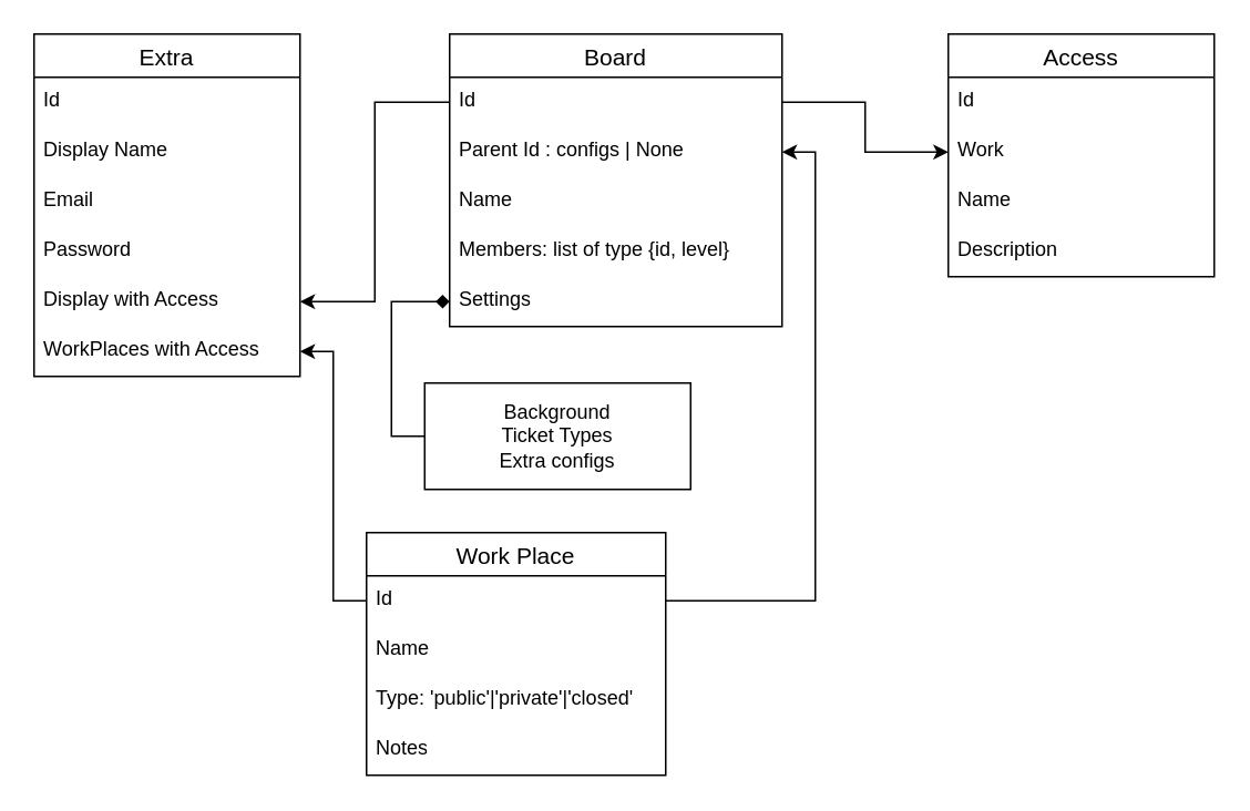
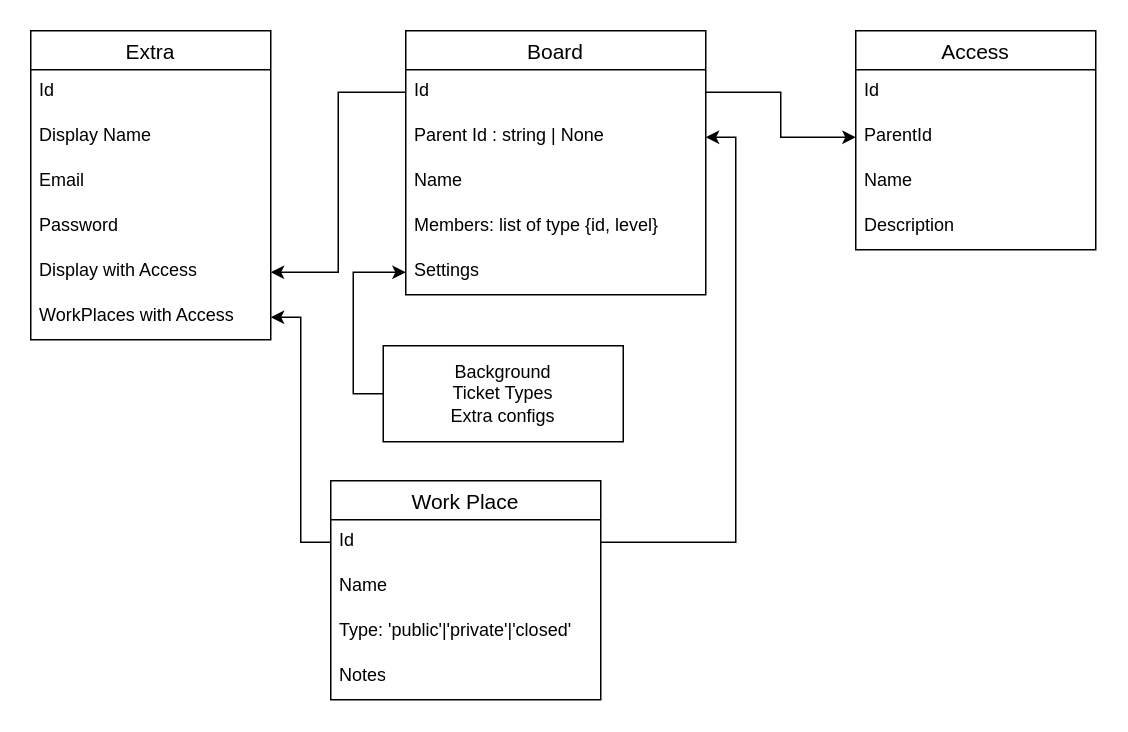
  <mxCell id="0" />
  <mxCell id="1" parent="0" />
  <mxCell id="2" value="Extra" style="swimlane;fontStyle=0;childLayout=stackLayout;horizontal=1;startSize=26;horizontalStack=0;resizeParent=1;resizeParentMax=0;resizeLast=0;collapsible=1;marginBottom=0;align=center;fontSize=14;" parent="1" vertex="1"><mxGeometry x="20" y="20" width="160" height="206" as="geometry" /></mxCell>
  <mxCell id="3" value="Id" style="text;strokeColor=none;fillColor=none;spacingLeft=4;spacingRight=4;overflow=hidden;rotatable=0;points=[[0,0.5],[1,0.5]];portConstraint=eastwest;fontSize=12;whiteSpace=wrap;html=1;" parent="2" vertex="1"><mxGeometry y="26" width="160" height="30" as="geometry" /></mxCell>
  <mxCell id="4" value="Display Name" style="text;strokeColor=none;fillColor=none;spacingLeft=4;spacingRight=4;overflow=hidden;rotatable=0;points=[[0,0.5],[1,0.5]];portConstraint=eastwest;fontSize=12;whiteSpace=wrap;html=1;" parent="2" vertex="1"><mxGeometry y="56" width="160" height="30" as="geometry" /></mxCell>
  <mxCell id="5" value="Email" style="text;strokeColor=none;fillColor=none;spacingLeft=4;spacingRight=4;overflow=hidden;rotatable=0;points=[[0,0.5],[1,0.5]];portConstraint=eastwest;fontSize=12;whiteSpace=wrap;html=1;" parent="2" vertex="1"><mxGeometry y="86" width="160" height="30" as="geometry" /></mxCell>
  <mxCell id="6" value="Password" style="text;strokeColor=none;fillColor=none;spacingLeft=4;spacingRight=4;overflow=hidden;rotatable=0;points=[[0,0.5],[1,0.5]];portConstraint=eastwest;fontSize=12;whiteSpace=wrap;html=1;" parent="2" vertex="1"><mxGeometry y="116" width="160" height="30" as="geometry" /></mxCell>
  <mxCell id="7" value="Display with Access" style="text;strokeColor=none;fillColor=none;spacingLeft=4;spacingRight=4;overflow=hidden;rotatable=0;points=[[0,0.5],[1,0.5]];portConstraint=eastwest;fontSize=12;whiteSpace=wrap;html=1;" parent="2" vertex="1"><mxGeometry y="146" width="160" height="30" as="geometry" /></mxCell>
  <mxCell id="8" value="WorkPlaces with Access" style="text;strokeColor=none;fillColor=none;spacingLeft=4;spacingRight=4;overflow=hidden;rotatable=0;points=[[0,0.5],[1,0.5]];portConstraint=eastwest;fontSize=12;whiteSpace=wrap;html=1;" parent="2" vertex="1"><mxGeometry y="176" width="160" height="30" as="geometry" /></mxCell>
  <mxCell id="9" value="Work Place" style="swimlane;fontStyle=0;childLayout=stackLayout;horizontal=1;startSize=26;horizontalStack=0;resizeParent=1;resizeParentMax=0;resizeLast=0;collapsible=1;marginBottom=0;align=center;fontSize=14;" parent="1" vertex="1"><mxGeometry x="220" y="320" width="180" height="146" as="geometry" /></mxCell>
  <mxCell id="10" value="Id" style="text;strokeColor=none;fillColor=none;spacingLeft=4;spacingRight=4;overflow=hidden;rotatable=0;points=[[0,0.5],[1,0.5]];portConstraint=eastwest;fontSize=12;whiteSpace=wrap;html=1;" parent="9" vertex="1"><mxGeometry y="26" width="180" height="30" as="geometry" /></mxCell>
  <mxCell id="11" value="Name" style="text;strokeColor=none;fillColor=none;spacingLeft=4;spacingRight=4;overflow=hidden;rotatable=0;points=[[0,0.5],[1,0.5]];portConstraint=eastwest;fontSize=12;whiteSpace=wrap;html=1;" parent="9" vertex="1"><mxGeometry y="56" width="180" height="30" as="geometry" /></mxCell>
  <mxCell id="12" value="Type: 'public'|'private'|'closed'" style="text;strokeColor=none;fillColor=none;spacingLeft=4;spacingRight=4;overflow=hidden;rotatable=0;points=[[0,0.5],[1,0.5]];portConstraint=eastwest;fontSize=12;whiteSpace=wrap;html=1;" vertex="1" parent="9"><mxGeometry y="86" width="180" height="30" as="geometry" /></mxCell>
  <mxCell id="13" value="Notes" style="text;strokeColor=none;fillColor=none;spacingLeft=4;spacingRight=4;overflow=hidden;rotatable=0;points=[[0,0.5],[1,0.5]];portConstraint=eastwest;fontSize=12;whiteSpace=wrap;html=1;" vertex="1" parent="9"><mxGeometry y="116" width="180" height="30" as="geometry" /></mxCell>
  <mxCell id="14" value="Board" style="swimlane;fontStyle=0;childLayout=stackLayout;horizontal=1;startSize=26;horizontalStack=0;resizeParent=1;resizeParentMax=0;resizeLast=0;collapsible=1;marginBottom=0;align=center;fontSize=14;" parent="1" vertex="1"><mxGeometry x="270" y="20" width="200" height="176" as="geometry" /></mxCell>
  <mxCell id="15" value="Id" style="text;strokeColor=none;fillColor=none;spacingLeft=4;spacingRight=4;overflow=hidden;rotatable=0;points=[[0,0.5],[1,0.5]];portConstraint=eastwest;fontSize=12;whiteSpace=wrap;html=1;" parent="14" vertex="1"><mxGeometry y="26" width="200" height="30" as="geometry" /></mxCell>
- <mxCell id="16" value="Parent Id : configs | None" style="text;strokeColor=none;fillColor=none;spacingLeft=4;spacingRight=4;overflow=hidden;rotatable=0;points=[[0,0.5],[1,0.5]];portConstraint=eastwest;fontSize=12;whiteSpace=wrap;html=1;" parent="14" vertex="1"><mxGeometry y="56" width="200" height="30" as="geometry" /></mxCell>
+ <mxCell id="16" value="Parent Id : string | None" style="text;strokeColor=none;fillColor=none;spacingLeft=4;spacingRight=4;overflow=hidden;rotatable=0;points=[[0,0.5],[1,0.5]];portConstraint=eastwest;fontSize=12;whiteSpace=wrap;html=1;" parent="14" vertex="1"><mxGeometry y="56" width="200" height="30" as="geometry" /></mxCell>
  <mxCell id="17" value="Name" style="text;strokeColor=none;fillColor=none;spacingLeft=4;spacingRight=4;overflow=hidden;rotatable=0;points=[[0,0.5],[1,0.5]];portConstraint=eastwest;fontSize=12;whiteSpace=wrap;html=1;" parent="14" vertex="1"><mxGeometry y="86" width="200" height="30" as="geometry" /></mxCell>
  <mxCell id="18" value="Members: list of type {id, level}" style="text;strokeColor=none;fillColor=none;spacingLeft=4;spacingRight=4;overflow=hidden;rotatable=0;points=[[0,0.5],[1,0.5]];portConstraint=eastwest;fontSize=12;whiteSpace=wrap;html=1;" parent="14" vertex="1"><mxGeometry y="116" width="200" height="30" as="geometry" /></mxCell>
  <mxCell id="19" value="Settings" style="text;strokeColor=none;fillColor=none;spacingLeft=4;spacingRight=4;overflow=hidden;rotatable=0;points=[[0,0.5],[1,0.5]];portConstraint=eastwest;fontSize=12;whiteSpace=wrap;html=1;" parent="14" vertex="1"><mxGeometry y="146" width="200" height="30" as="geometry" /></mxCell>
- <mxCell id="20" style="edgeStyle=orthogonalEdgeStyle;rounded=0;orthogonalLoop=1;jettySize=auto;html=1;exitX=0;exitY=0.5;exitDx=0;exitDy=0;entryX=0;entryY=0.5;entryDx=0;entryDy=0;endArrow=diamond;" parent="1" source="21" target="19" edge="1"><mxGeometry relative="1" as="geometry" /></mxCell>
+ <mxCell id="20" style="edgeStyle=orthogonalEdgeStyle;rounded=0;orthogonalLoop=1;jettySize=auto;html=1;exitX=0;exitY=0.5;exitDx=0;exitDy=0;entryX=0;entryY=0.5;entryDx=0;entryDy=0;" parent="1" source="21" target="19" edge="1"><mxGeometry relative="1" as="geometry" /></mxCell>
  <mxCell id="21" value="Background&lt;div&gt;Ticket Types&lt;/div&gt;&lt;div&gt;Extra configs&lt;/div&gt;" style="whiteSpace=wrap;html=1;align=center;" parent="1" vertex="1"><mxGeometry x="255" y="230" width="160" height="64" as="geometry" /></mxCell>
  <mxCell id="22" style="edgeStyle=orthogonalEdgeStyle;rounded=0;orthogonalLoop=1;jettySize=auto;html=1;exitX=0;exitY=0.5;exitDx=0;exitDy=0;entryX=1;entryY=0.5;entryDx=0;entryDy=0;" parent="1" source="10" target="8" edge="1"><mxGeometry relative="1" as="geometry" /></mxCell>
  <mxCell id="23" style="edgeStyle=orthogonalEdgeStyle;rounded=0;orthogonalLoop=1;jettySize=auto;html=1;exitX=0;exitY=0.5;exitDx=0;exitDy=0;entryX=1;entryY=0.5;entryDx=0;entryDy=0;" parent="1" source="15" target="7" edge="1"><mxGeometry relative="1" as="geometry" /></mxCell>
  <mxCell id="24" value="Access" style="swimlane;fontStyle=0;childLayout=stackLayout;horizontal=1;startSize=26;horizontalStack=0;resizeParent=1;resizeParentMax=0;resizeLast=0;collapsible=1;marginBottom=0;align=center;fontSize=14;" parent="1" vertex="1"><mxGeometry x="570" y="20" width="160" height="146" as="geometry" /></mxCell>
  <mxCell id="25" value="Id" style="text;strokeColor=none;fillColor=none;spacingLeft=4;spacingRight=4;overflow=hidden;rotatable=0;points=[[0,0.5],[1,0.5]];portConstraint=eastwest;fontSize=12;whiteSpace=wrap;html=1;" parent="24" vertex="1"><mxGeometry y="26" width="160" height="30" as="geometry" /></mxCell>
- <mxCell id="26" value="Work" style="text;strokeColor=none;fillColor=none;spacingLeft=4;spacingRight=4;overflow=hidden;rotatable=0;points=[[0,0.5],[1,0.5]];portConstraint=eastwest;fontSize=12;whiteSpace=wrap;html=1;" parent="24" vertex="1"><mxGeometry y="56" width="160" height="30" as="geometry" /></mxCell>
+ <mxCell id="26" value="ParentId" style="text;strokeColor=none;fillColor=none;spacingLeft=4;spacingRight=4;overflow=hidden;rotatable=0;points=[[0,0.5],[1,0.5]];portConstraint=eastwest;fontSize=12;whiteSpace=wrap;html=1;" parent="24" vertex="1"><mxGeometry y="56" width="160" height="30" as="geometry" /></mxCell>
  <mxCell id="27" value="Name" style="text;strokeColor=none;fillColor=none;spacingLeft=4;spacingRight=4;overflow=hidden;rotatable=0;points=[[0,0.5],[1,0.5]];portConstraint=eastwest;fontSize=12;whiteSpace=wrap;html=1;" parent="24" vertex="1"><mxGeometry y="86" width="160" height="30" as="geometry" /></mxCell>
  <mxCell id="28" value="Description" style="text;strokeColor=none;fillColor=none;spacingLeft=4;spacingRight=4;overflow=hidden;rotatable=0;points=[[0,0.5],[1,0.5]];portConstraint=eastwest;fontSize=12;whiteSpace=wrap;html=1;" parent="24" vertex="1"><mxGeometry y="116" width="160" height="30" as="geometry" /></mxCell>
  <mxCell id="29" style="edgeStyle=orthogonalEdgeStyle;rounded=0;orthogonalLoop=1;jettySize=auto;html=1;exitX=1;exitY=0.5;exitDx=0;exitDy=0;entryX=1;entryY=0.5;entryDx=0;entryDy=0;" parent="1" source="10" target="16" edge="1"><mxGeometry relative="1" as="geometry" /></mxCell>
  <mxCell id="30" style="edgeStyle=orthogonalEdgeStyle;rounded=0;orthogonalLoop=1;jettySize=auto;html=1;exitX=1;exitY=0.5;exitDx=0;exitDy=0;entryX=0;entryY=0.5;entryDx=0;entryDy=0;" parent="1" source="15" target="26" edge="1"><mxGeometry relative="1" as="geometry" /></mxCell>
